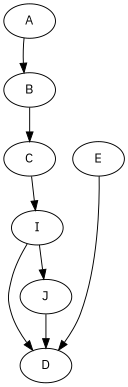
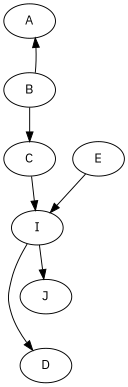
  digraph {
    fontname="IBM Plex Sans"
    node [fontname="IBM Plex Sans"]
    edge [fontname="IBM Plex Sans"]
    A
    B
    C
    E
    I
    D
    J
-   A -> B
+   B -> A
    B -> C
    C -> I
-   E -> D
+   E -> I
    I -> D
    I -> J
-   J -> D
  }
